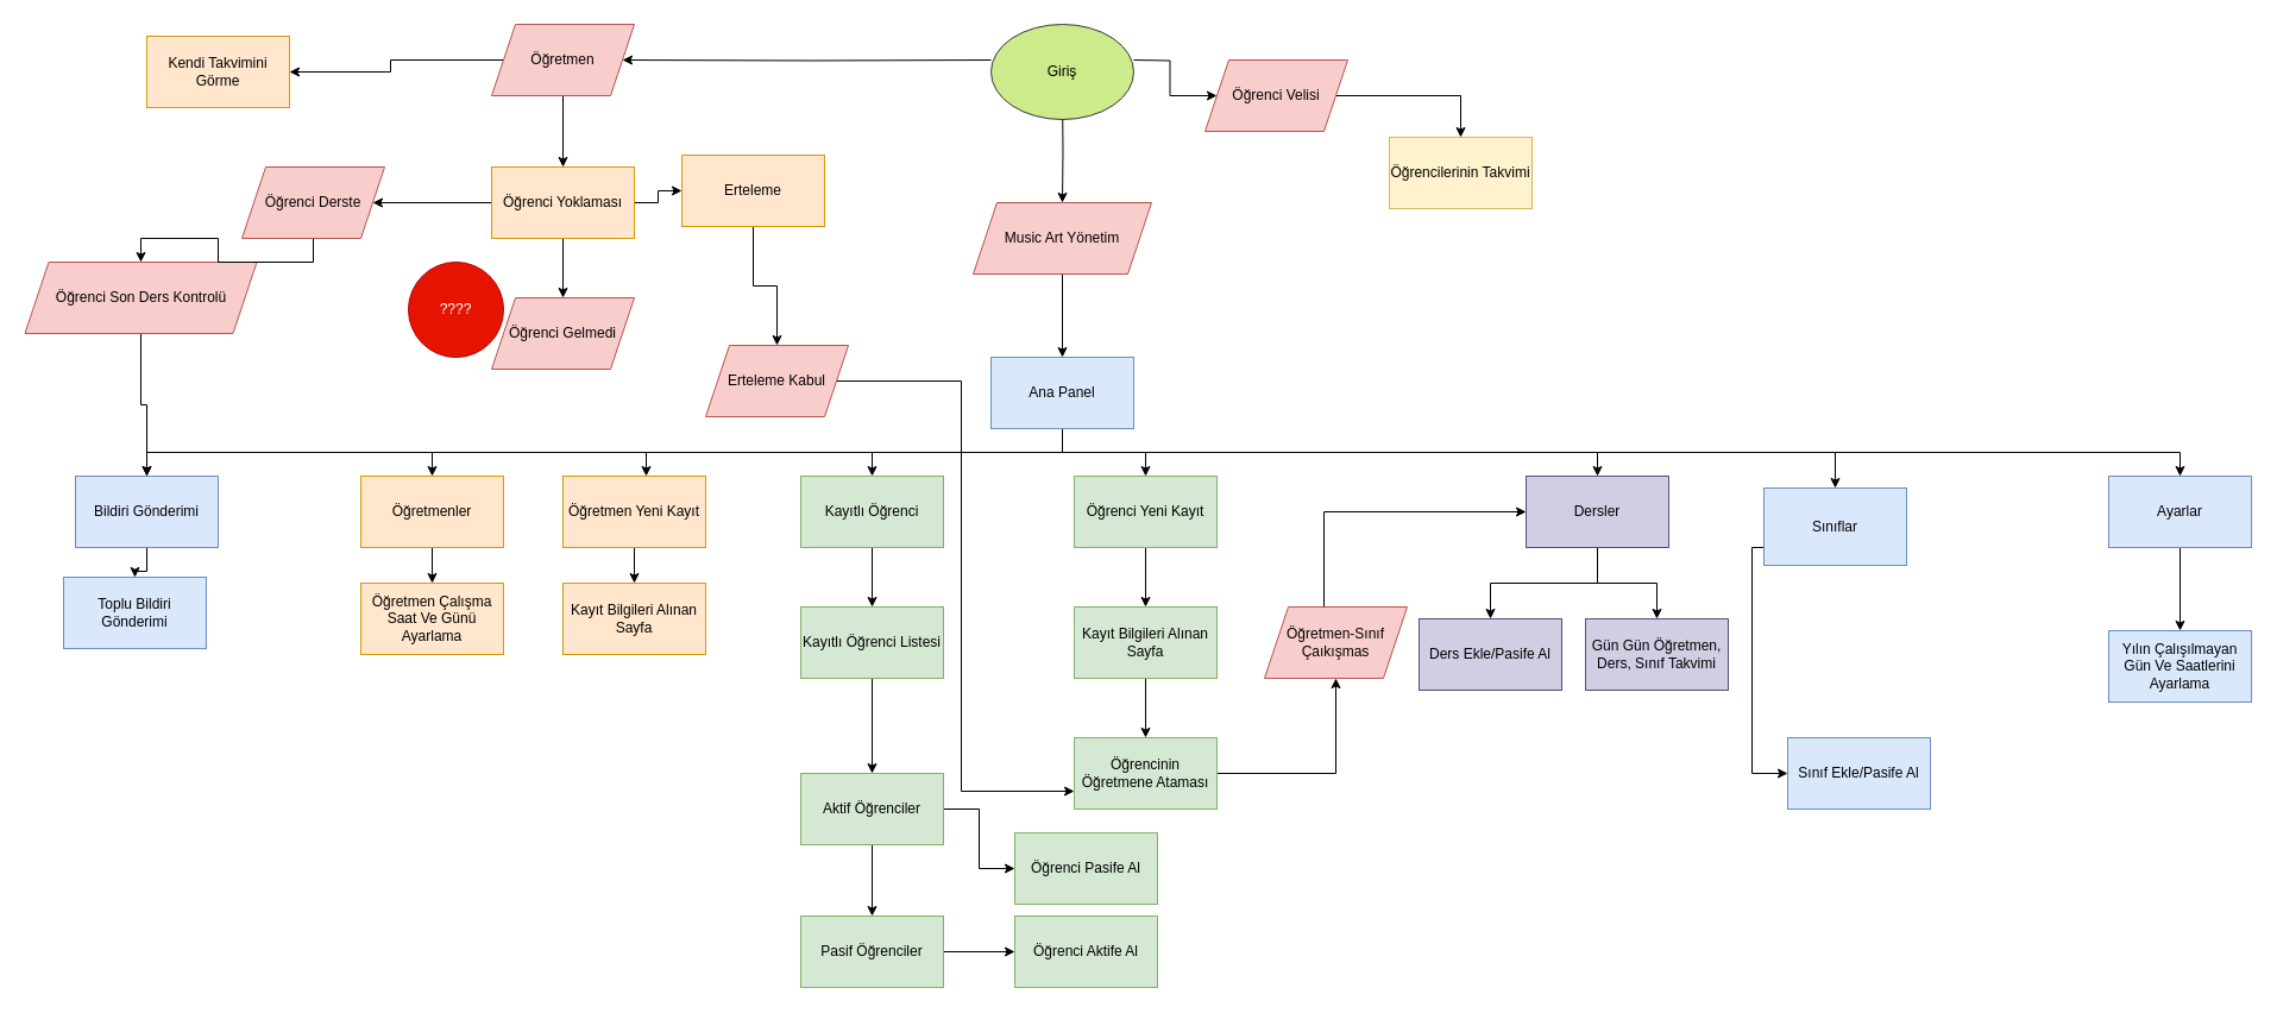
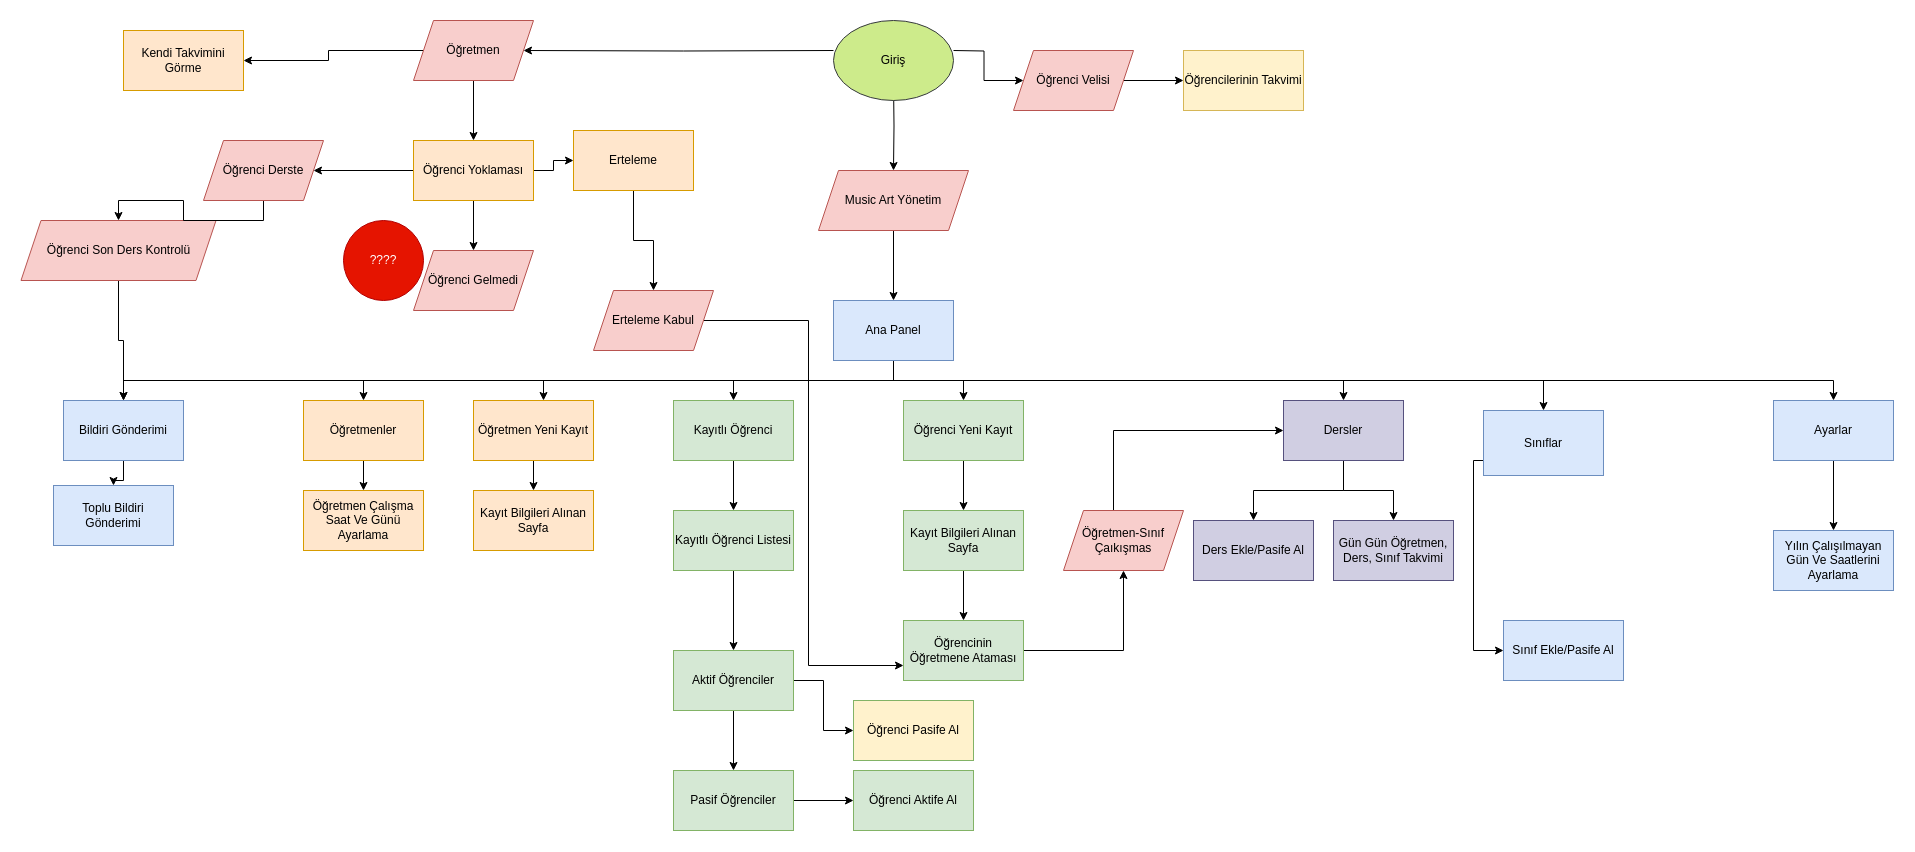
  <mxCell id="0" />
  <mxCell id="1" parent="0" />
  <mxCell id="2" value="" style="edgeStyle=orthogonalEdgeStyle;rounded=0;orthogonalLoop=1;jettySize=auto;html=1;" edge="1" parent="1" target="6"><mxGeometry relative="1" as="geometry"><mxPoint x="893" y="80" as="sourcePoint" /></mxGeometry></mxCell>
  <mxCell id="3" value="" style="edgeStyle=orthogonalEdgeStyle;rounded=0;orthogonalLoop=1;jettySize=auto;html=1;" edge="1" parent="1" target="18"><mxGeometry relative="1" as="geometry"><mxPoint x="833" y="50" as="sourcePoint" /></mxGeometry></mxCell>
  <mxCell id="4" value="" style="edgeStyle=orthogonalEdgeStyle;rounded=0;orthogonalLoop=1;jettySize=auto;html=1;" edge="1" parent="1" target="24"><mxGeometry relative="1" as="geometry"><mxPoint x="953" y="50" as="sourcePoint" /></mxGeometry></mxCell>
  <mxCell id="5" value="" style="edgeStyle=orthogonalEdgeStyle;rounded=0;orthogonalLoop=1;jettySize=auto;html=1;" edge="1" parent="1" source="6" target="15"><mxGeometry relative="1" as="geometry" /></mxCell>
  <mxCell id="6" value="Music Art Yönetim" style="shape=parallelogram;perimeter=parallelogramPerimeter;whiteSpace=wrap;html=1;fixedSize=1;fillColor=#f8cecc;strokeColor=#b85450;rounded=0;" vertex="1" parent="1"><mxGeometry x="818" y="170" width="150" height="60" as="geometry" /></mxCell>
  <mxCell id="7" value="" style="edgeStyle=orthogonalEdgeStyle;rounded=0;orthogonalLoop=1;jettySize=auto;html=1;" edge="1" parent="1" target="27"><mxGeometry relative="1" as="geometry"><mxPoint x="853" y="360" as="sourcePoint" /><Array as="points"><mxPoint x="893" y="360" /><mxPoint x="893" y="380" /><mxPoint x="963" y="380" /></Array></mxGeometry></mxCell>
  <mxCell id="8" value="" style="edgeStyle=orthogonalEdgeStyle;rounded=0;orthogonalLoop=1;jettySize=auto;html=1;" edge="1" parent="1" target="29"><mxGeometry relative="1" as="geometry"><mxPoint x="853" y="360" as="sourcePoint" /><Array as="points"><mxPoint x="893" y="360" /><mxPoint x="893" y="380" /><mxPoint x="733" y="380" /></Array></mxGeometry></mxCell>
  <mxCell id="9" value="" style="edgeStyle=orthogonalEdgeStyle;rounded=0;orthogonalLoop=1;jettySize=auto;html=1;" edge="1" parent="1" target="32"><mxGeometry relative="1" as="geometry"><mxPoint x="853" y="360" as="sourcePoint" /><Array as="points"><mxPoint x="893" y="360" /><mxPoint x="893" y="380" /><mxPoint x="1343" y="380" /></Array></mxGeometry></mxCell>
  <mxCell id="10" value="" style="edgeStyle=orthogonalEdgeStyle;rounded=0;orthogonalLoop=1;jettySize=auto;html=1;" edge="1" parent="1" target="40"><mxGeometry relative="1" as="geometry"><mxPoint x="853" y="360" as="sourcePoint" /><Array as="points"><mxPoint x="893" y="360" /><mxPoint x="893" y="380" /><mxPoint x="543" y="380" /></Array></mxGeometry></mxCell>
  <mxCell id="11" value="" style="edgeStyle=orthogonalEdgeStyle;rounded=0;orthogonalLoop=1;jettySize=auto;html=1;" edge="1" parent="1"><mxGeometry relative="1" as="geometry"><mxPoint x="1073" y="380" as="sourcePoint" /><mxPoint x="1543" y="410" as="targetPoint" /><Array as="points"><mxPoint x="1543" y="380" /></Array></mxGeometry></mxCell>
  <mxCell id="12" value="" style="edgeStyle=orthogonalEdgeStyle;rounded=0;orthogonalLoop=1;jettySize=auto;html=1;" edge="1" parent="1" source="15" target="58"><mxGeometry relative="1" as="geometry"><Array as="points"><mxPoint x="893" y="380" /><mxPoint x="363" y="380" /></Array></mxGeometry></mxCell>
  <mxCell id="13" value="" style="edgeStyle=orthogonalEdgeStyle;rounded=0;orthogonalLoop=1;jettySize=auto;html=1;" edge="1" parent="1" source="15" target="63"><mxGeometry relative="1" as="geometry"><Array as="points"><mxPoint x="893" y="380" /><mxPoint x="1833" y="380" /></Array></mxGeometry></mxCell>
  <mxCell id="14" value="" style="edgeStyle=orthogonalEdgeStyle;rounded=0;orthogonalLoop=1;jettySize=auto;html=1;" edge="1" parent="1" source="15" target="66"><mxGeometry relative="1" as="geometry"><Array as="points"><mxPoint x="893" y="380" /><mxPoint x="123" y="380" /></Array></mxGeometry></mxCell>
  <mxCell id="15" value="Ana Panel" style="rounded=0;whiteSpace=wrap;html=1;fillColor=#dae8fc;strokeColor=#6c8ebf;" vertex="1" parent="1"><mxGeometry x="833" y="300" width="120" height="60" as="geometry" /></mxCell>
  <mxCell id="16" value="" style="edgeStyle=orthogonalEdgeStyle;rounded=0;orthogonalLoop=1;jettySize=auto;html=1;" edge="1" parent="1" source="18" target="22"><mxGeometry relative="1" as="geometry" /></mxCell>
  <mxCell id="17" value="" style="edgeStyle=orthogonalEdgeStyle;rounded=0;orthogonalLoop=1;jettySize=auto;html=1;" edge="1" parent="1" source="18" target="37"><mxGeometry relative="1" as="geometry" /></mxCell>
  <mxCell id="18" value="Öğretmen" style="shape=parallelogram;perimeter=parallelogramPerimeter;whiteSpace=wrap;html=1;fixedSize=1;fillColor=#f8cecc;strokeColor=#b85450;rounded=0;" vertex="1" parent="1"><mxGeometry x="413" y="20" width="120" height="60" as="geometry" /></mxCell>
  <mxCell id="19" value="" style="edgeStyle=orthogonalEdgeStyle;rounded=0;orthogonalLoop=1;jettySize=auto;html=1;" edge="1" parent="1" source="22" target="69"><mxGeometry relative="1" as="geometry" /></mxCell>
  <mxCell id="20" value="" style="edgeStyle=orthogonalEdgeStyle;rounded=0;orthogonalLoop=1;jettySize=auto;html=1;" edge="1" parent="1" source="22" target="71"><mxGeometry relative="1" as="geometry" /></mxCell>
  <mxCell id="21" value="" style="edgeStyle=orthogonalEdgeStyle;rounded=0;orthogonalLoop=1;jettySize=auto;html=1;" edge="1" parent="1" source="22" target="76"><mxGeometry relative="1" as="geometry" /></mxCell>
  <mxCell id="22" value="Öğrenci Yoklaması" style="rounded=0;whiteSpace=wrap;html=1;fillColor=#ffe6cc;strokeColor=#d79b00;" vertex="1" parent="1"><mxGeometry x="413" y="140" width="120" height="60" as="geometry" /></mxCell>
  <mxCell id="23" value="" style="edgeStyle=orthogonalEdgeStyle;rounded=0;orthogonalLoop=1;jettySize=auto;html=1;" edge="1" parent="1" source="24" target="25"><mxGeometry relative="1" as="geometry" /></mxCell>
  <mxCell id="24" value="Öğrenci Velisi" style="shape=parallelogram;perimeter=parallelogramPerimeter;whiteSpace=wrap;html=1;fixedSize=1;fillColor=#f8cecc;strokeColor=#b85450;rounded=0;" vertex="1" parent="1"><mxGeometry x="1013" y="50" width="120" height="60" as="geometry" /></mxCell>
- <mxCell id="25" value="Öğrencilerinin Takvimi" style="rounded=0;whiteSpace=wrap;html=1;fillColor=#fff2cc;strokeColor=#d6b656;" vertex="1" parent="1"><mxGeometry x="1168" y="115" width="120" height="60" as="geometry" /></mxCell>
+ <mxCell id="25" value="Öğrencilerinin Takvimi" style="rounded=0;whiteSpace=wrap;html=1;fillColor=#fff2cc;strokeColor=#d6b656;" vertex="1" parent="1"><mxGeometry x="1183" y="50" width="120" height="60" as="geometry" /></mxCell>
  <mxCell id="26" value="" style="edgeStyle=orthogonalEdgeStyle;rounded=0;orthogonalLoop=1;jettySize=auto;html=1;" edge="1" parent="1" source="27" target="34"><mxGeometry relative="1" as="geometry" /></mxCell>
  <mxCell id="27" value="Öğrenci Yeni Kayıt" style="rounded=0;whiteSpace=wrap;html=1;fillColor=#d5e8d4;strokeColor=#82b366;" vertex="1" parent="1"><mxGeometry x="903" y="400" width="120" height="60" as="geometry" /></mxCell>
  <mxCell id="28" value="" style="edgeStyle=orthogonalEdgeStyle;rounded=0;orthogonalLoop=1;jettySize=auto;html=1;" edge="1" parent="1" source="29" target="36"><mxGeometry relative="1" as="geometry" /></mxCell>
  <mxCell id="29" value="Kayıtlı Öğrenci" style="whiteSpace=wrap;html=1;fillColor=#d5e8d4;strokeColor=#82b366;rounded=0;" vertex="1" parent="1"><mxGeometry x="673" y="400" width="120" height="60" as="geometry" /></mxCell>
  <mxCell id="30" value="" style="edgeStyle=orthogonalEdgeStyle;rounded=0;orthogonalLoop=1;jettySize=auto;html=1;" edge="1" parent="1" source="32" target="38"><mxGeometry relative="1" as="geometry" /></mxCell>
  <mxCell id="31" value="" style="edgeStyle=orthogonalEdgeStyle;rounded=0;orthogonalLoop=1;jettySize=auto;html=1;" edge="1" parent="1" source="32" target="53"><mxGeometry relative="1" as="geometry" /></mxCell>
  <mxCell id="32" value="Dersler" style="whiteSpace=wrap;html=1;fillColor=#d0cee2;strokeColor=#56517e;rounded=0;" vertex="1" parent="1"><mxGeometry x="1283" y="400" width="120" height="60" as="geometry" /></mxCell>
  <mxCell id="33" value="" style="edgeStyle=orthogonalEdgeStyle;rounded=0;orthogonalLoop=1;jettySize=auto;html=1;" edge="1" parent="1" source="34" target="50"><mxGeometry relative="1" as="geometry" /></mxCell>
  <mxCell id="34" value="Kayıt Bilgileri Alınan Sayfa" style="whiteSpace=wrap;html=1;fillColor=#d5e8d4;strokeColor=#82b366;rounded=0;" vertex="1" parent="1"><mxGeometry x="903" y="510" width="120" height="60" as="geometry" /></mxCell>
  <mxCell id="35" value="" style="edgeStyle=orthogonalEdgeStyle;rounded=0;orthogonalLoop=1;jettySize=auto;html=1;" edge="1" parent="1" source="36" target="43"><mxGeometry relative="1" as="geometry" /></mxCell>
  <mxCell id="36" value="Kayıtlı Öğrenci Listesi" style="whiteSpace=wrap;html=1;fillColor=#d5e8d4;strokeColor=#82b366;rounded=0;" vertex="1" parent="1"><mxGeometry x="673" y="510" width="120" height="60" as="geometry" /></mxCell>
  <mxCell id="37" value="Kendi Takvimini Görme" style="whiteSpace=wrap;html=1;fillColor=#ffe6cc;strokeColor=#d79b00;rounded=0;" vertex="1" parent="1"><mxGeometry x="123" y="30" width="120" height="60" as="geometry" /></mxCell>
  <mxCell id="38" value="Gün Gün Öğretmen, Ders, Sınıf Takvimi" style="whiteSpace=wrap;html=1;fillColor=#d0cee2;strokeColor=#56517e;rounded=0;" vertex="1" parent="1"><mxGeometry x="1333" y="520" width="120" height="60" as="geometry" /></mxCell>
  <mxCell id="39" value="" style="edgeStyle=orthogonalEdgeStyle;rounded=0;orthogonalLoop=1;jettySize=auto;html=1;" edge="1" parent="1" source="40" target="46"><mxGeometry relative="1" as="geometry" /></mxCell>
  <mxCell id="40" value="Öğretmen Yeni Kayıt" style="whiteSpace=wrap;html=1;fillColor=#ffe6cc;strokeColor=#d79b00;rounded=0;" vertex="1" parent="1"><mxGeometry x="473" y="400" width="120" height="60" as="geometry" /></mxCell>
  <mxCell id="41" value="" style="edgeStyle=orthogonalEdgeStyle;rounded=0;orthogonalLoop=1;jettySize=auto;html=1;" edge="1" parent="1" source="43" target="45"><mxGeometry relative="1" as="geometry" /></mxCell>
  <mxCell id="42" value="" style="edgeStyle=orthogonalEdgeStyle;rounded=0;orthogonalLoop=1;jettySize=auto;html=1;" edge="1" parent="1" source="43" target="55"><mxGeometry relative="1" as="geometry" /></mxCell>
  <mxCell id="43" value="Aktif Öğrenciler" style="whiteSpace=wrap;html=1;fillColor=#d5e8d4;strokeColor=#82b366;rounded=0;" vertex="1" parent="1"><mxGeometry x="673" y="650" width="120" height="60" as="geometry" /></mxCell>
  <mxCell id="44" value="" style="edgeStyle=orthogonalEdgeStyle;rounded=0;orthogonalLoop=1;jettySize=auto;html=1;" edge="1" parent="1" source="45" target="56"><mxGeometry relative="1" as="geometry" /></mxCell>
  <mxCell id="45" value="Pasif Öğrenciler" style="whiteSpace=wrap;html=1;fillColor=#d5e8d4;strokeColor=#82b366;rounded=0;" vertex="1" parent="1"><mxGeometry x="673" y="770" width="120" height="60" as="geometry" /></mxCell>
  <mxCell id="46" value="Kayıt Bilgileri Alınan Sayfa" style="whiteSpace=wrap;html=1;fillColor=#ffe6cc;strokeColor=#d79b00;rounded=0;" vertex="1" parent="1"><mxGeometry x="473" y="490" width="120" height="60" as="geometry" /></mxCell>
  <mxCell id="47" value="" style="edgeStyle=orthogonalEdgeStyle;rounded=0;orthogonalLoop=1;jettySize=auto;html=1;" edge="1" parent="1" source="48" target="54"><mxGeometry relative="1" as="geometry"><Array as="points"><mxPoint x="1473" y="460" /></Array></mxGeometry></mxCell>
  <mxCell id="48" value="Sınıflar" style="whiteSpace=wrap;html=1;fillColor=#dae8fc;strokeColor=#6c8ebf;rounded=0;" vertex="1" parent="1"><mxGeometry x="1483" y="410" width="120" height="65" as="geometry" /></mxCell>
  <mxCell id="49" value="" style="edgeStyle=orthogonalEdgeStyle;rounded=0;orthogonalLoop=1;jettySize=auto;html=1;" edge="1" parent="1" source="50" target="61"><mxGeometry relative="1" as="geometry" /></mxCell>
  <mxCell id="50" value="Öğrencinin Öğretmene Ataması" style="whiteSpace=wrap;html=1;fillColor=#d5e8d4;strokeColor=#82b366;rounded=0;" vertex="1" parent="1"><mxGeometry x="903" y="620" width="120" height="60" as="geometry" /></mxCell>
  <mxCell id="51" value="" style="edgeStyle=orthogonalEdgeStyle;rounded=0;orthogonalLoop=1;jettySize=auto;html=1;" edge="1" parent="1" source="52" target="66"><mxGeometry relative="1" as="geometry"><mxPoint x="373" y="270" as="targetPoint" /></mxGeometry></mxCell>
  <mxCell id="52" value="Öğrenci Son Ders Kontrolü" style="shape=parallelogram;perimeter=parallelogramPerimeter;whiteSpace=wrap;html=1;fixedSize=1;fillColor=#f8cecc;strokeColor=#b85450;rounded=0;" vertex="1" parent="1"><mxGeometry x="20.5" y="220" width="195" height="60" as="geometry" /></mxCell>
  <mxCell id="53" value="Ders Ekle/Pasife Al" style="whiteSpace=wrap;html=1;fillColor=#d0cee2;strokeColor=#56517e;rounded=0;" vertex="1" parent="1"><mxGeometry x="1193" y="520" width="120" height="60" as="geometry" /></mxCell>
  <mxCell id="54" value="Sınıf Ekle/Pasife Al" style="whiteSpace=wrap;html=1;fillColor=#dae8fc;strokeColor=#6c8ebf;rounded=0;" vertex="1" parent="1"><mxGeometry x="1503" y="620" width="120" height="60" as="geometry" /></mxCell>
- <mxCell id="55" value="Öğrenci Pasife Al" style="whiteSpace=wrap;html=1;fillColor=#d5e8d4;strokeColor=#82b366;rounded=0;" vertex="1" parent="1"><mxGeometry x="853" y="700" width="120" height="60" as="geometry" /></mxCell>
+ <mxCell id="55" value="Öğrenci Pasife Al" style="whiteSpace=wrap;html=1;fillColor=#fff2cc;strokeColor=#82b366;rounded=0;" vertex="1" parent="1"><mxGeometry x="853" y="700" width="120" height="60" as="geometry" /></mxCell>
  <mxCell id="56" value="Öğrenci Aktife Al" style="whiteSpace=wrap;html=1;fillColor=#d5e8d4;strokeColor=#82b366;rounded=0;" vertex="1" parent="1"><mxGeometry x="853" y="770" width="120" height="60" as="geometry" /></mxCell>
  <mxCell id="57" value="" style="edgeStyle=orthogonalEdgeStyle;rounded=0;orthogonalLoop=1;jettySize=auto;html=1;" edge="1" parent="1" source="58" target="59"><mxGeometry relative="1" as="geometry" /></mxCell>
  <mxCell id="58" value="Öğretmenler" style="whiteSpace=wrap;html=1;fillColor=#ffe6cc;strokeColor=#d79b00;rounded=0;" vertex="1" parent="1"><mxGeometry x="303" y="400" width="120" height="60" as="geometry" /></mxCell>
  <mxCell id="59" value="Öğretmen Çalışma Saat Ve Günü Ayarlama" style="whiteSpace=wrap;html=1;fillColor=#ffe6cc;strokeColor=#d79b00;rounded=0;" vertex="1" parent="1"><mxGeometry x="303" y="490" width="120" height="60" as="geometry" /></mxCell>
  <mxCell id="60" style="edgeStyle=orthogonalEdgeStyle;rounded=0;orthogonalLoop=1;jettySize=auto;html=1;entryX=0;entryY=0.5;entryDx=0;entryDy=0;" edge="1" parent="1" source="61" target="32"><mxGeometry relative="1" as="geometry"><Array as="points"><mxPoint x="1113" y="430" /></Array></mxGeometry></mxCell>
  <mxCell id="61" value="Öğretmen-Sınıf Çaıkışmas" style="shape=parallelogram;perimeter=parallelogramPerimeter;whiteSpace=wrap;html=1;fixedSize=1;fillColor=#f8cecc;strokeColor=#b85450;rounded=0;" vertex="1" parent="1"><mxGeometry x="1063" y="510" width="120" height="60" as="geometry" /></mxCell>
  <mxCell id="62" value="" style="edgeStyle=orthogonalEdgeStyle;rounded=0;orthogonalLoop=1;jettySize=auto;html=1;" edge="1" parent="1" source="63" target="64"><mxGeometry relative="1" as="geometry" /></mxCell>
  <mxCell id="63" value="Ayarlar" style="whiteSpace=wrap;html=1;fillColor=#dae8fc;strokeColor=#6c8ebf;rounded=0;" vertex="1" parent="1"><mxGeometry x="1773" y="400" width="120" height="60" as="geometry" /></mxCell>
  <mxCell id="64" value="Yılın Çalışılmayan Gün Ve Saatlerini Ayarlama" style="whiteSpace=wrap;html=1;fillColor=#dae8fc;strokeColor=#6c8ebf;rounded=0;" vertex="1" parent="1"><mxGeometry x="1773" y="530" width="120" height="60" as="geometry" /></mxCell>
  <mxCell id="65" value="" style="edgeStyle=orthogonalEdgeStyle;rounded=0;orthogonalLoop=1;jettySize=auto;html=1;" edge="1" parent="1" source="66" target="67"><mxGeometry relative="1" as="geometry" /></mxCell>
  <mxCell id="66" value="Bildiri Gönderimi" style="whiteSpace=wrap;html=1;fillColor=#dae8fc;strokeColor=#6c8ebf;rounded=0;" vertex="1" parent="1"><mxGeometry x="63" y="400" width="120" height="60" as="geometry" /></mxCell>
  <mxCell id="67" value="Toplu Bildiri Gönderimi" style="whiteSpace=wrap;html=1;fillColor=#dae8fc;strokeColor=#6c8ebf;rounded=0;" vertex="1" parent="1"><mxGeometry x="53" y="485" width="120" height="60" as="geometry" /></mxCell>
  <mxCell id="68" value="" style="edgeStyle=orthogonalEdgeStyle;rounded=0;orthogonalLoop=1;jettySize=auto;html=1;" edge="1" parent="1" source="69" target="52"><mxGeometry relative="1" as="geometry" /></mxCell>
  <mxCell id="69" value="Öğrenci Derste" style="shape=parallelogram;perimeter=parallelogramPerimeter;whiteSpace=wrap;html=1;fixedSize=1;fillColor=#f8cecc;strokeColor=#b85450;rounded=0;" vertex="1" parent="1"><mxGeometry x="203" y="140" width="120" height="60" as="geometry" /></mxCell>
  <mxCell id="70" value="Giriş" style="ellipse;whiteSpace=wrap;html=1;fillColor=#cdeb8b;strokeColor=#36393d;" vertex="1" parent="1"><mxGeometry x="833" y="20" width="120" height="80" as="geometry" /></mxCell>
  <mxCell id="71" value="Öğrenci Gelmedi" style="shape=parallelogram;perimeter=parallelogramPerimeter;whiteSpace=wrap;html=1;fixedSize=1;fillColor=#f8cecc;strokeColor=#b85450;rounded=0;" vertex="1" parent="1"><mxGeometry x="413" y="250" width="120" height="60" as="geometry" /></mxCell>
  <mxCell id="72" value="????" style="ellipse;whiteSpace=wrap;html=1;aspect=fixed;fillColor=#e51400;fontColor=#ffffff;strokeColor=#B20000;" vertex="1" parent="1"><mxGeometry x="343" y="220" width="80" height="80" as="geometry" /></mxCell>
  <mxCell id="73" style="edgeStyle=orthogonalEdgeStyle;rounded=0;orthogonalLoop=1;jettySize=auto;html=1;entryX=0;entryY=0.75;entryDx=0;entryDy=0;" edge="1" parent="1" source="74" target="50"><mxGeometry relative="1" as="geometry" /></mxCell>
  <mxCell id="74" value="Erteleme Kabul" style="shape=parallelogram;perimeter=parallelogramPerimeter;whiteSpace=wrap;html=1;fixedSize=1;fillColor=#f8cecc;strokeColor=#b85450;rounded=0;" vertex="1" parent="1"><mxGeometry x="593" y="290" width="120" height="60" as="geometry" /></mxCell>
  <mxCell id="75" value="" style="edgeStyle=orthogonalEdgeStyle;rounded=0;orthogonalLoop=1;jettySize=auto;html=1;" edge="1" parent="1" source="76" target="74"><mxGeometry relative="1" as="geometry" /></mxCell>
  <mxCell id="76" value="Erteleme" style="whiteSpace=wrap;html=1;fillColor=#ffe6cc;strokeColor=#d79b00;rounded=0;" vertex="1" parent="1"><mxGeometry x="573" y="130" width="120" height="60" as="geometry" /></mxCell>
